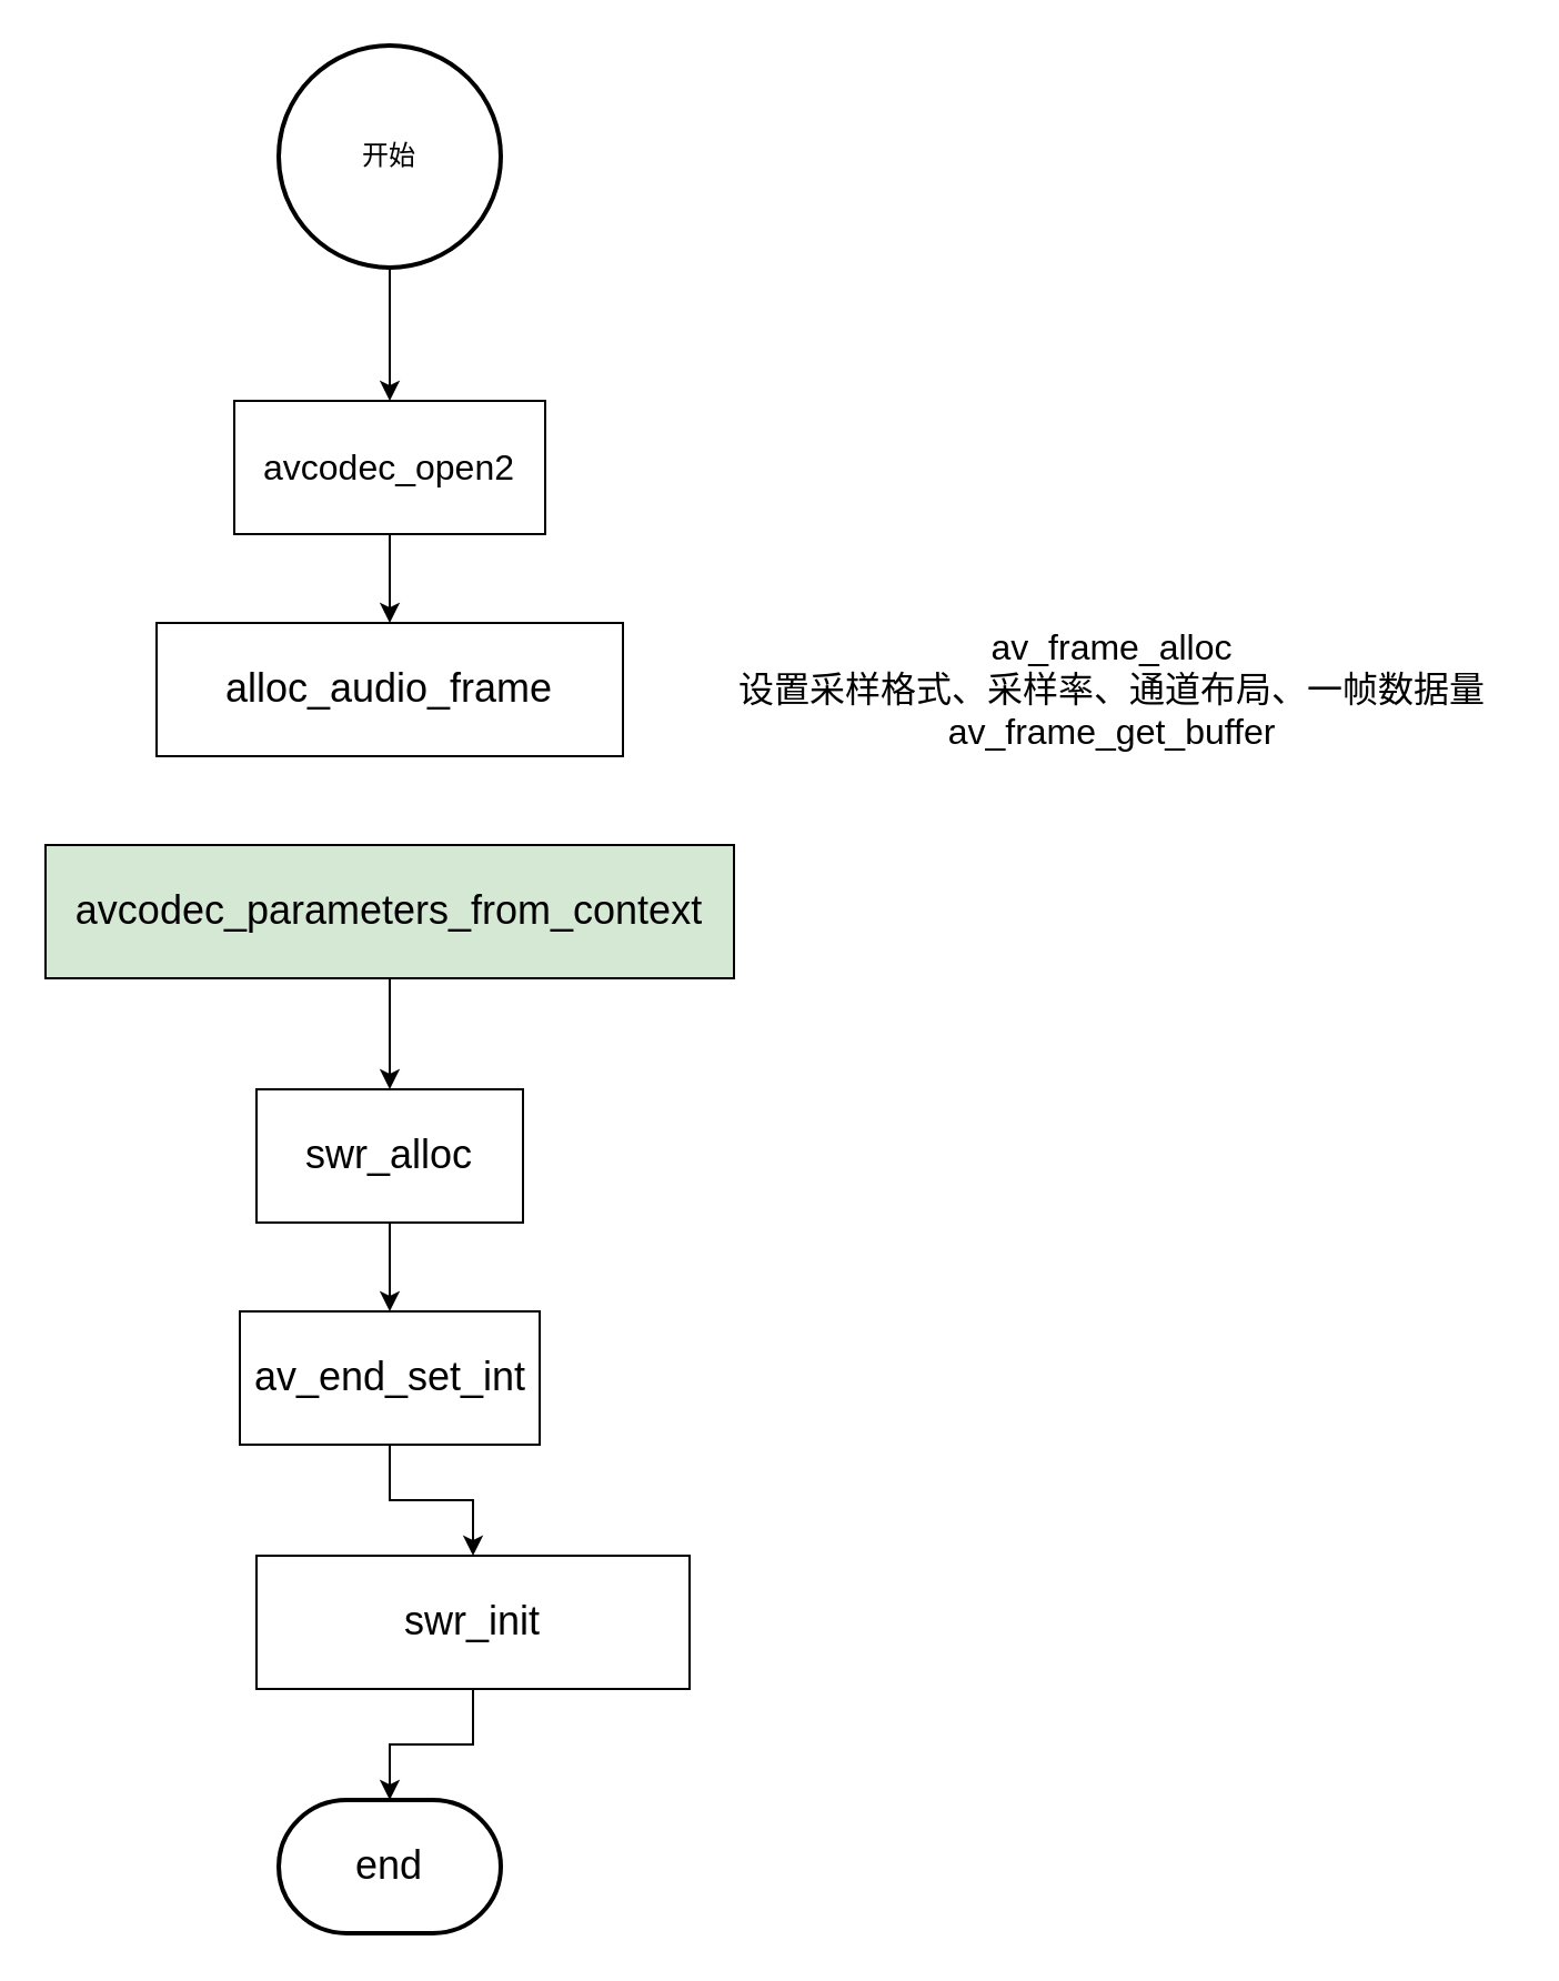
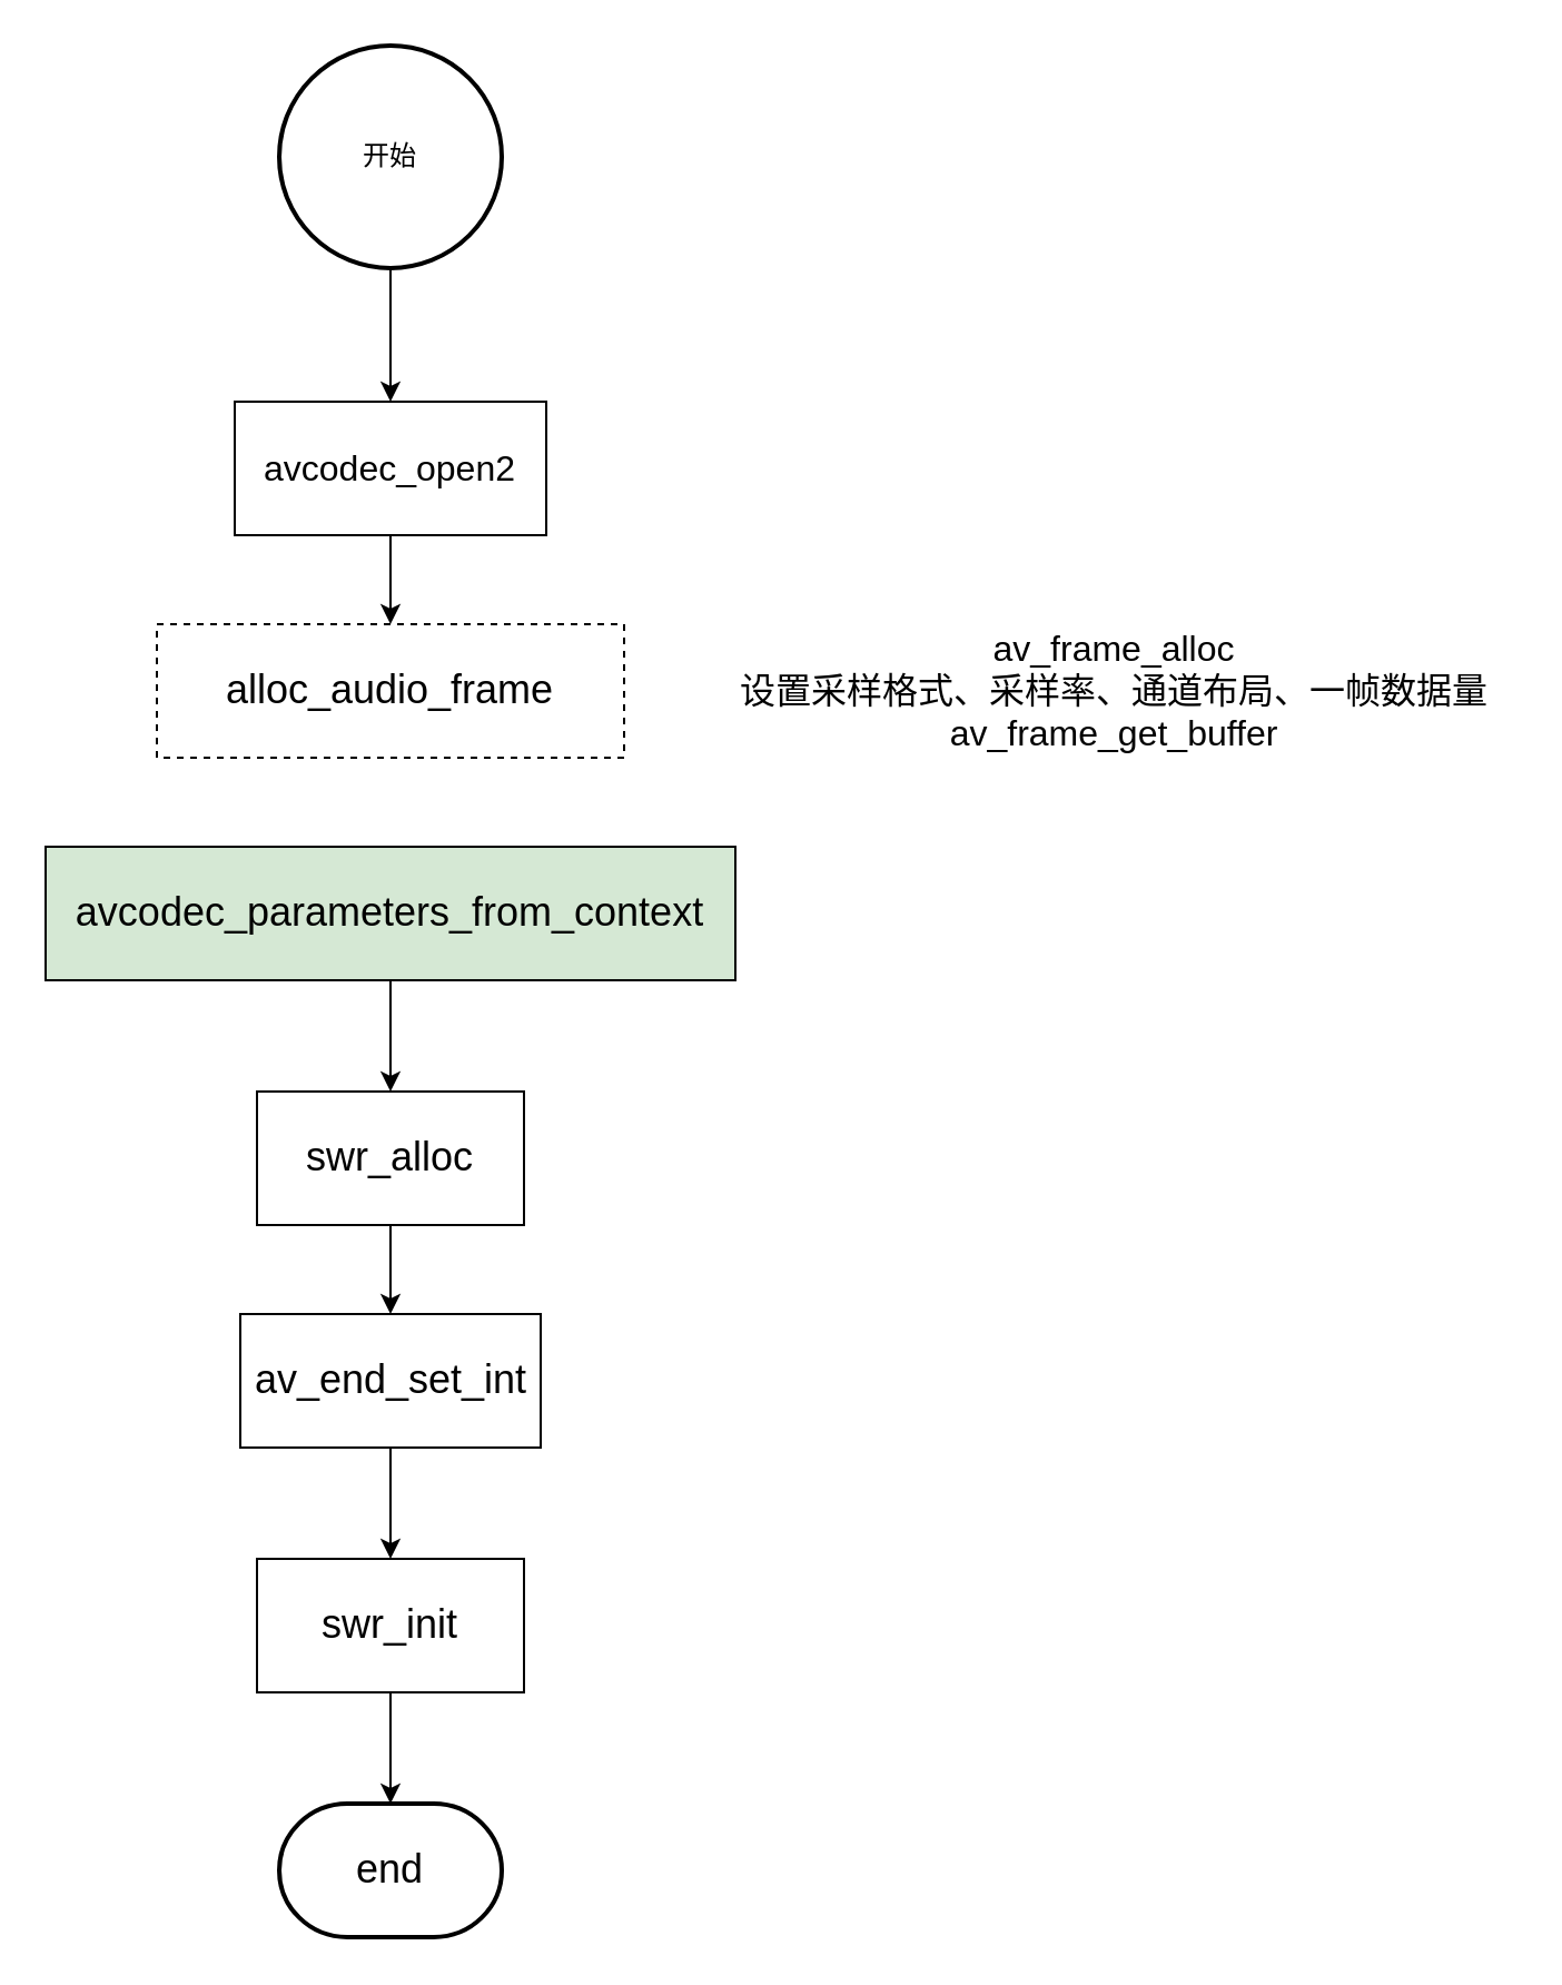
  <mxCell id="0" />
  <mxCell id="1" parent="0" />
  <mxCell id="2" style="edgeStyle=orthogonalEdgeStyle;rounded=0;orthogonalLoop=1;jettySize=auto;html=1;exitX=0.5;exitY=1;exitDx=0;exitDy=0;exitPerimeter=0;entryX=0.5;entryY=0;entryDx=0;entryDy=0;" edge="1" parent="1" source="3" target="5"><mxGeometry relative="1" as="geometry" /></mxCell>
  <mxCell id="3" value="开始" style="strokeWidth=2;html=1;shape=mxgraph.flowchart.start_2;whiteSpace=wrap;" vertex="1" parent="1"><mxGeometry x="125" y="20" width="100" height="100" as="geometry" /></mxCell>
  <mxCell id="4" style="edgeStyle=orthogonalEdgeStyle;rounded=0;orthogonalLoop=1;jettySize=auto;html=1;exitX=0.5;exitY=1;exitDx=0;exitDy=0;" edge="1" parent="1" source="5" target="6"><mxGeometry relative="1" as="geometry" /></mxCell>
  <mxCell id="5" value="avcodec_open2" style="rounded=0;whiteSpace=wrap;html=1;fontSize=16;" vertex="1" parent="1"><mxGeometry x="105" y="180" width="140" height="60" as="geometry" /></mxCell>
- <mxCell id="6" value="alloc_audio_frame" style="rounded=0;whiteSpace=wrap;html=1;fontSize=18;" vertex="1" parent="1"><mxGeometry x="70" y="280" width="210" height="60" as="geometry" /></mxCell>
+ <mxCell id="6" value="alloc_audio_frame" style="rounded=0;whiteSpace=wrap;html=1;fontSize=18;dashed=1;" vertex="1" parent="1"><mxGeometry x="70" y="280" width="210" height="60" as="geometry" /></mxCell>
  <mxCell id="7" value="av_frame_alloc&lt;div&gt;设置采样格式、采样率、通道布局、一帧数据量&lt;/div&gt;&lt;div&gt;av_frame_get_buffer&lt;br&gt;&lt;/div&gt;" style="text;html=1;align=center;verticalAlign=middle;resizable=0;points=[];autosize=1;strokeColor=none;fillColor=none;fontSize=16;" vertex="1" parent="1"><mxGeometry x="320" y="275" width="360" height="70" as="geometry" /></mxCell>
  <mxCell id="8" style="edgeStyle=orthogonalEdgeStyle;rounded=0;orthogonalLoop=1;jettySize=auto;html=1;exitX=0.5;exitY=1;exitDx=0;exitDy=0;entryX=0.5;entryY=0;entryDx=0;entryDy=0;" edge="1" parent="1" source="9" target="11"><mxGeometry relative="1" as="geometry" /></mxCell>
  <mxCell id="9" value="avcodec_parameters_from_context" style="rounded=0;whiteSpace=wrap;html=1;fontSize=18;fillColor=#d5e8d4;" vertex="1" parent="1"><mxGeometry x="20" y="380" width="310" height="60" as="geometry" /></mxCell>
  <mxCell id="10" style="edgeStyle=orthogonalEdgeStyle;rounded=0;orthogonalLoop=1;jettySize=auto;html=1;exitX=0.5;exitY=1;exitDx=0;exitDy=0;entryX=0.5;entryY=0;entryDx=0;entryDy=0;" edge="1" parent="1" source="11" target="13"><mxGeometry relative="1" as="geometry" /></mxCell>
  <mxCell id="11" value="swr_alloc" style="rounded=0;whiteSpace=wrap;html=1;fontSize=18;" vertex="1" parent="1"><mxGeometry x="115" y="490" width="120" height="60" as="geometry" /></mxCell>
  <mxCell id="12" style="edgeStyle=orthogonalEdgeStyle;rounded=0;orthogonalLoop=1;jettySize=auto;html=1;exitX=0.5;exitY=1;exitDx=0;exitDy=0;entryX=0.5;entryY=0;entryDx=0;entryDy=0;" edge="1" parent="1" source="13" target="14"><mxGeometry relative="1" as="geometry" /></mxCell>
  <mxCell id="13" value="av_end_set_int" style="rounded=0;whiteSpace=wrap;html=1;fontSize=18;" vertex="1" parent="1"><mxGeometry x="107.5" y="590" width="135" height="60" as="geometry" /></mxCell>
- <mxCell id="14" value="swr_init" style="rounded=0;whiteSpace=wrap;html=1;fontSize=18;" vertex="1" parent="1"><mxGeometry x="115" y="700" width="195" height="60" as="geometry" /></mxCell>
+ <mxCell id="14" value="swr_init" style="rounded=0;whiteSpace=wrap;html=1;fontSize=18;" vertex="1" parent="1"><mxGeometry x="115" y="700" width="120" height="60" as="geometry" /></mxCell>
  <mxCell id="15" value="end" style="strokeWidth=2;html=1;shape=mxgraph.flowchart.terminator;whiteSpace=wrap;fontSize=18;" vertex="1" parent="1"><mxGeometry x="125" y="810" width="100" height="60" as="geometry" /></mxCell>
  <mxCell id="16" style="edgeStyle=orthogonalEdgeStyle;rounded=0;orthogonalLoop=1;jettySize=auto;html=1;exitX=0.5;exitY=1;exitDx=0;exitDy=0;entryX=0.5;entryY=0;entryDx=0;entryDy=0;entryPerimeter=0;" edge="1" parent="1" source="14" target="15"><mxGeometry relative="1" as="geometry" /></mxCell>
